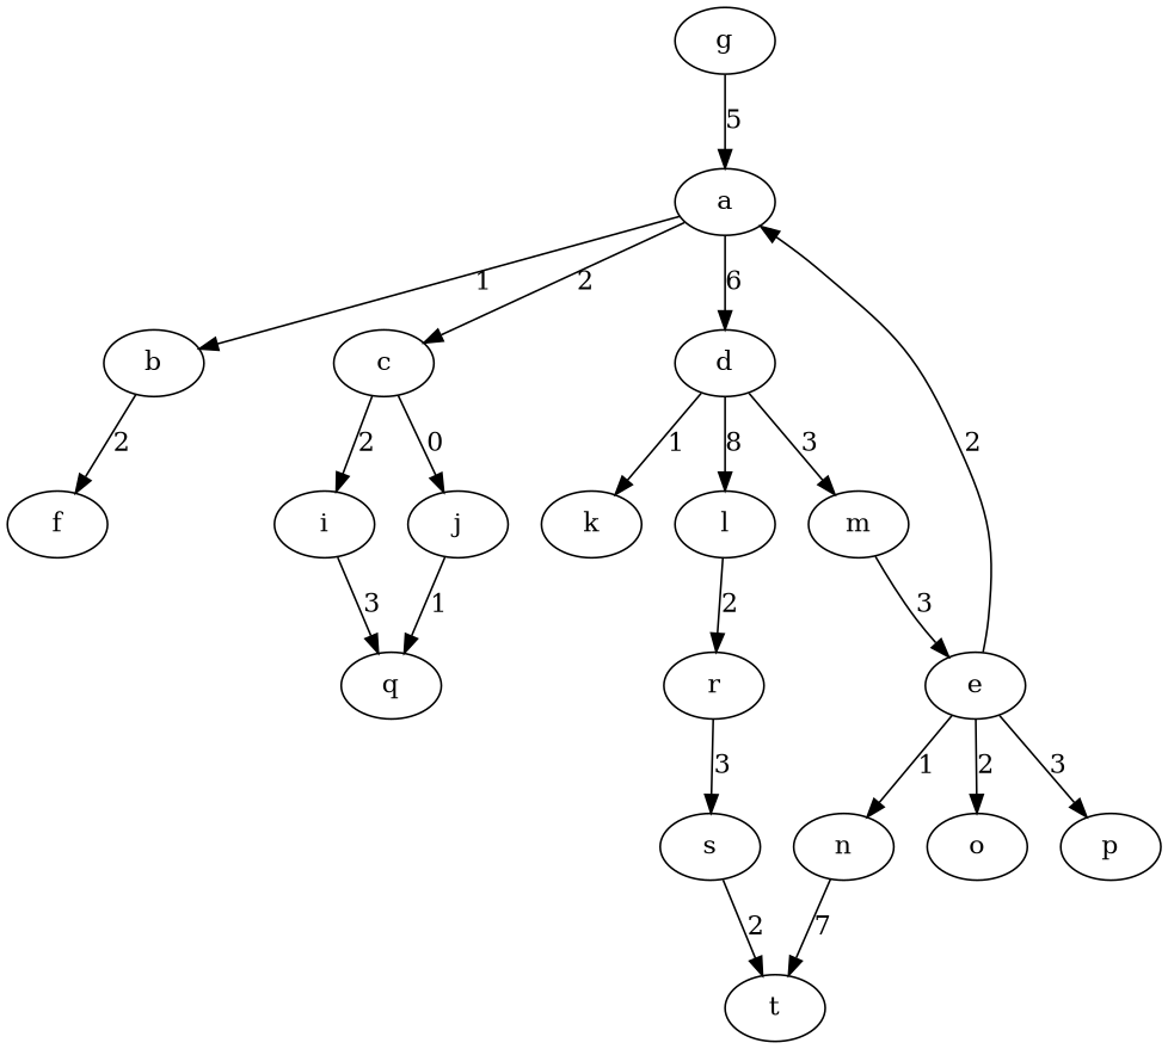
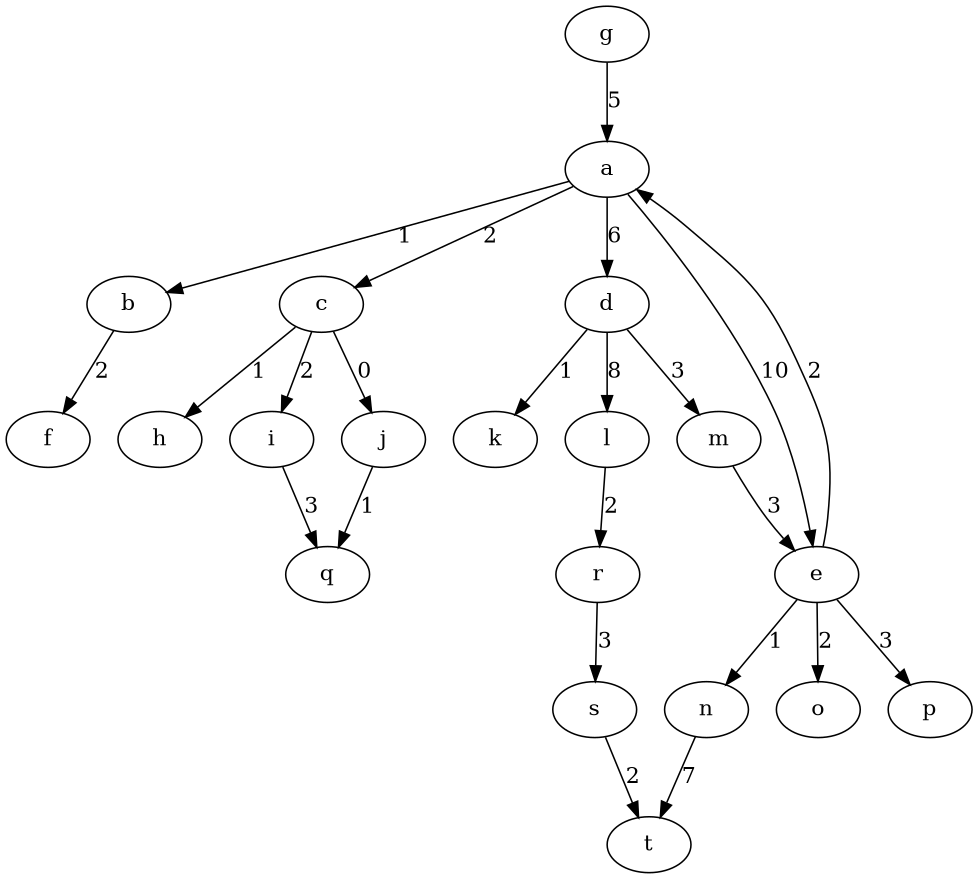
  digraph {
    a
    b
    c
    d
    e
    f
+   h
    i
    j
    k
    l
    m
    n
    o
    p
    g
    q
    r
    t
    s
    a -> b [label=1]
    a -> c [label=2]
    a -> d [label=6]
+   a -> e [label=10]
    b -> f [label=2]
+   c -> h [label=1]
    c -> i [label=2]
    c -> j [label=0]
    d -> k [label=1]
    d -> l [label=8]
    d -> m [label=3]
    e -> a [label=2]
    e -> n [label=1]
    e -> o [label=2]
    e -> p [label=3]
    i -> q [label=3]
    j -> q [label=1]
    l -> r [label=2]
    m -> e [label=3]
    n -> t [label=7]
    g -> a [label=5]
    r -> s [label=3]
    s -> t [label=2]
  }
